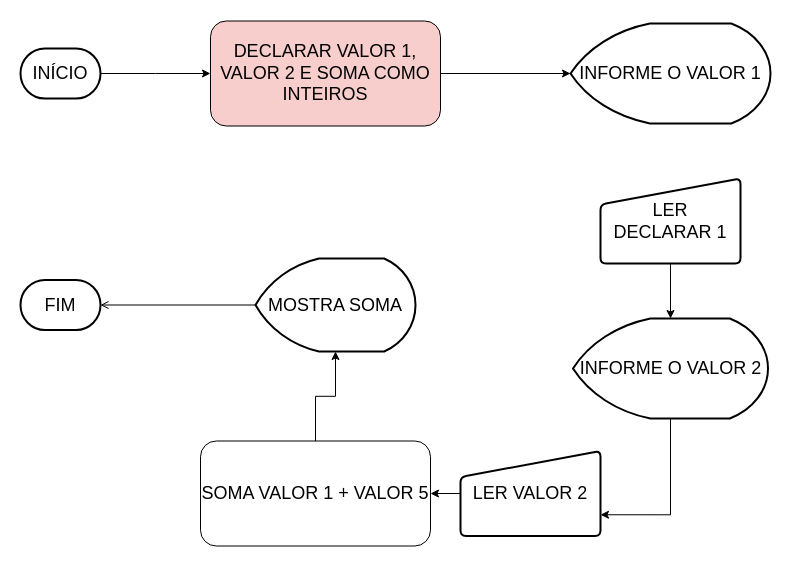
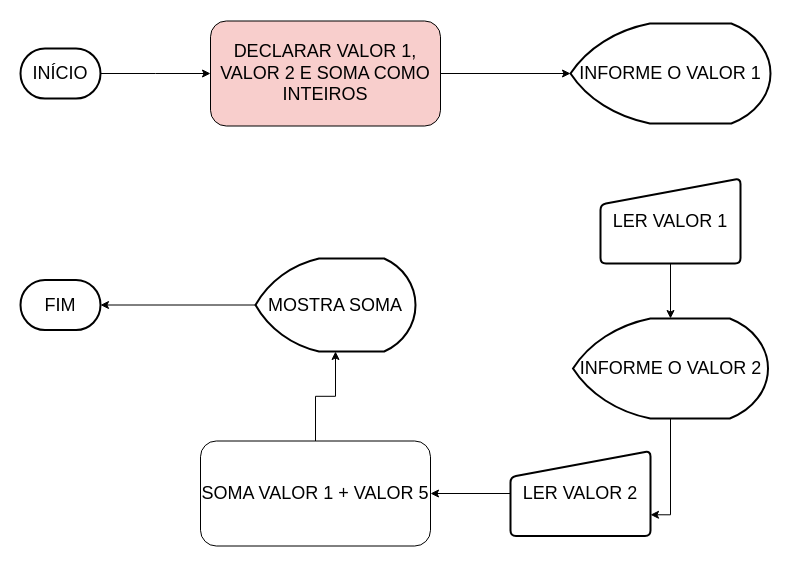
  <mxCell id="0" />
  <mxCell id="1" parent="0" />
  <mxCell id="2" style="edgeStyle=orthogonalEdgeStyle;rounded=0;orthogonalLoop=1;jettySize=auto;html=1;fontSize=18;" edge="1" parent="1" source="3"><mxGeometry relative="1" as="geometry"><mxPoint x="210" y="73" as="targetPoint" /></mxGeometry></mxCell>
  <mxCell id="3" value="&lt;font style=&quot;font-size: 18px;&quot;&gt;INÍCIO&lt;/font&gt;" style="strokeWidth=2;html=1;shape=mxgraph.flowchart.terminator;whiteSpace=wrap;" vertex="1" parent="1"><mxGeometry x="20" y="48" width="80" height="50" as="geometry" /></mxCell>
  <mxCell id="4" value="&lt;font style=&quot;font-size: 18px;&quot;&gt;FIM&lt;/font&gt;" style="strokeWidth=2;html=1;shape=mxgraph.flowchart.terminator;whiteSpace=wrap;" vertex="1" parent="1"><mxGeometry x="20" y="279.5" width="80" height="50" as="geometry" /></mxCell>
  <mxCell id="5" style="edgeStyle=orthogonalEdgeStyle;rounded=0;orthogonalLoop=1;jettySize=auto;html=1;fontSize=18;" edge="1" parent="1" source="6" target="15"><mxGeometry relative="1" as="geometry"><mxPoint x="720" y="48" as="targetPoint" /></mxGeometry></mxCell>
  <mxCell id="6" value="DECLARAR VALOR 1, VALOR 2 E SOMA COMO INTEIROS" style="rounded=1;whiteSpace=wrap;html=1;fontSize=18;fillColor=#f8cecc;" vertex="1" parent="1"><mxGeometry x="210" y="20.5" width="230" height="105" as="geometry" /></mxCell>
  <mxCell id="7" style="edgeStyle=orthogonalEdgeStyle;rounded=0;orthogonalLoop=1;jettySize=auto;html=1;exitX=0.5;exitY=1;exitDx=0;exitDy=0;fontSize=18;" edge="1" parent="1" source="8" target="17"><mxGeometry relative="1" as="geometry"><mxPoint x="670" y="358" as="targetPoint" /></mxGeometry></mxCell>
- <mxCell id="8" value="LER DECLARAR 1" style="html=1;strokeWidth=2;shape=manualInput;whiteSpace=wrap;rounded=1;size=26;arcSize=11;fontSize=18;" vertex="1" parent="1"><mxGeometry x="600" y="178" width="140" height="85" as="geometry" /></mxCell>
+ <mxCell id="8" value="LER VALOR 1" style="html=1;strokeWidth=2;shape=manualInput;whiteSpace=wrap;rounded=1;size=26;arcSize=11;fontSize=18;" vertex="1" parent="1"><mxGeometry x="600" y="178" width="140" height="85" as="geometry" /></mxCell>
  <mxCell id="9" value="" style="edgeStyle=orthogonalEdgeStyle;rounded=0;orthogonalLoop=1;jettySize=auto;html=1;fontSize=18;" edge="1" parent="1" source="10" target="12"><mxGeometry relative="1" as="geometry" /></mxCell>
- <mxCell id="10" value="LER VALOR 2" style="html=1;strokeWidth=2;shape=manualInput;whiteSpace=wrap;rounded=1;size=26;arcSize=11;fontSize=18;" vertex="1" parent="1"><mxGeometry x="460" y="450.5" width="140" height="85" as="geometry" /></mxCell>
+ <mxCell id="10" value="LER VALOR 2" style="html=1;strokeWidth=2;shape=manualInput;whiteSpace=wrap;rounded=1;size=26;arcSize=11;fontSize=18;" vertex="1" parent="1"><mxGeometry x="510" y="450.5" width="140" height="85" as="geometry" /></mxCell>
  <mxCell id="11" value="" style="edgeStyle=orthogonalEdgeStyle;rounded=0;orthogonalLoop=1;jettySize=auto;html=1;fontSize=18;" edge="1" parent="1" source="12" target="14"><mxGeometry relative="1" as="geometry" /></mxCell>
  <mxCell id="12" value="SOMA VALOR 1 + VALOR 5" style="rounded=1;whiteSpace=wrap;html=1;fontSize=18;" vertex="1" parent="1"><mxGeometry x="200" y="440.5" width="230" height="105" as="geometry" /></mxCell>
- <mxCell id="13" style="edgeStyle=orthogonalEdgeStyle;rounded=0;orthogonalLoop=1;jettySize=auto;html=1;entryX=1;entryY=0.5;entryDx=0;entryDy=0;entryPerimeter=0;fontSize=18;endArrow=open;" edge="1" parent="1" source="14" target="4"><mxGeometry relative="1" as="geometry" /></mxCell>
+ <mxCell id="13" style="edgeStyle=orthogonalEdgeStyle;rounded=0;orthogonalLoop=1;jettySize=auto;html=1;entryX=1;entryY=0.5;entryDx=0;entryDy=0;entryPerimeter=0;fontSize=18;" edge="1" parent="1" source="14" target="4"><mxGeometry relative="1" as="geometry" /></mxCell>
  <mxCell id="14" value="MOSTRA SOMA" style="strokeWidth=2;html=1;shape=mxgraph.flowchart.display;whiteSpace=wrap;fontSize=18;" vertex="1" parent="1"><mxGeometry x="255" y="258" width="160" height="93" as="geometry" /></mxCell>
  <mxCell id="15" value="INFORME O VALOR 1" style="strokeWidth=2;html=1;shape=mxgraph.flowchart.display;whiteSpace=wrap;fontSize=18;" vertex="1" parent="1"><mxGeometry x="570" y="23" width="200" height="100" as="geometry" /></mxCell>
  <mxCell id="16" style="edgeStyle=orthogonalEdgeStyle;rounded=0;orthogonalLoop=1;jettySize=auto;html=1;entryX=1;entryY=0.75;entryDx=0;entryDy=0;fontSize=18;" edge="1" parent="1" source="17" target="10"><mxGeometry relative="1" as="geometry" /></mxCell>
  <mxCell id="17" value="INFORME O VALOR 2" style="strokeWidth=2;html=1;shape=mxgraph.flowchart.display;whiteSpace=wrap;fontSize=18;" vertex="1" parent="1"><mxGeometry x="572.5" y="318" width="195" height="100" as="geometry" /></mxCell>
